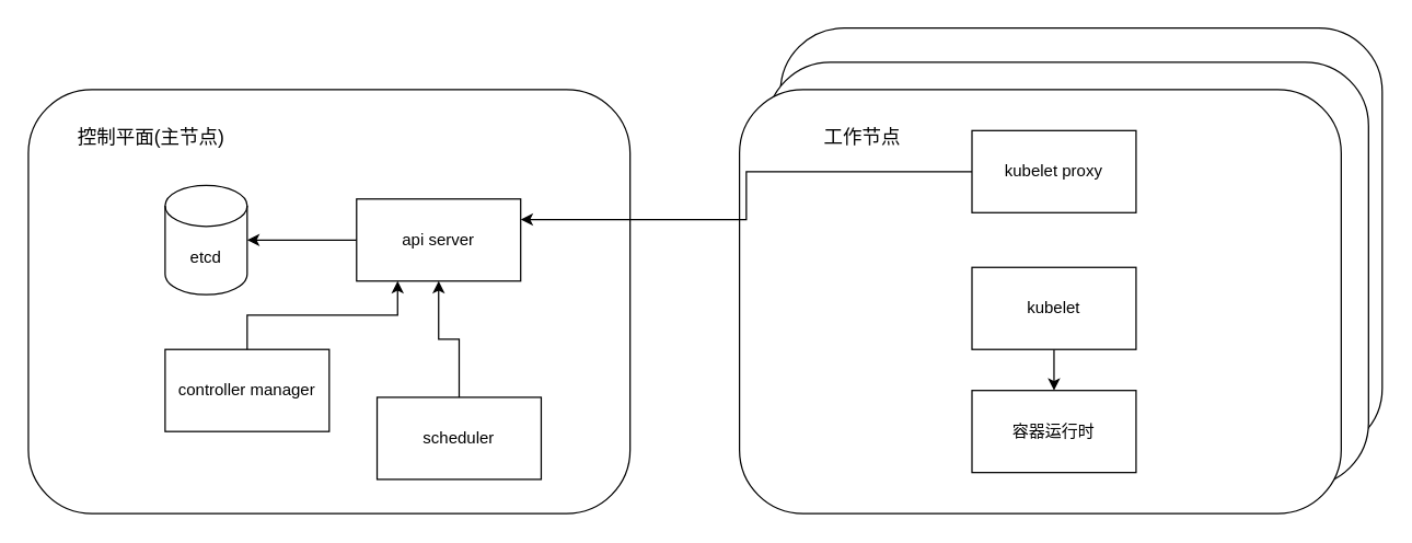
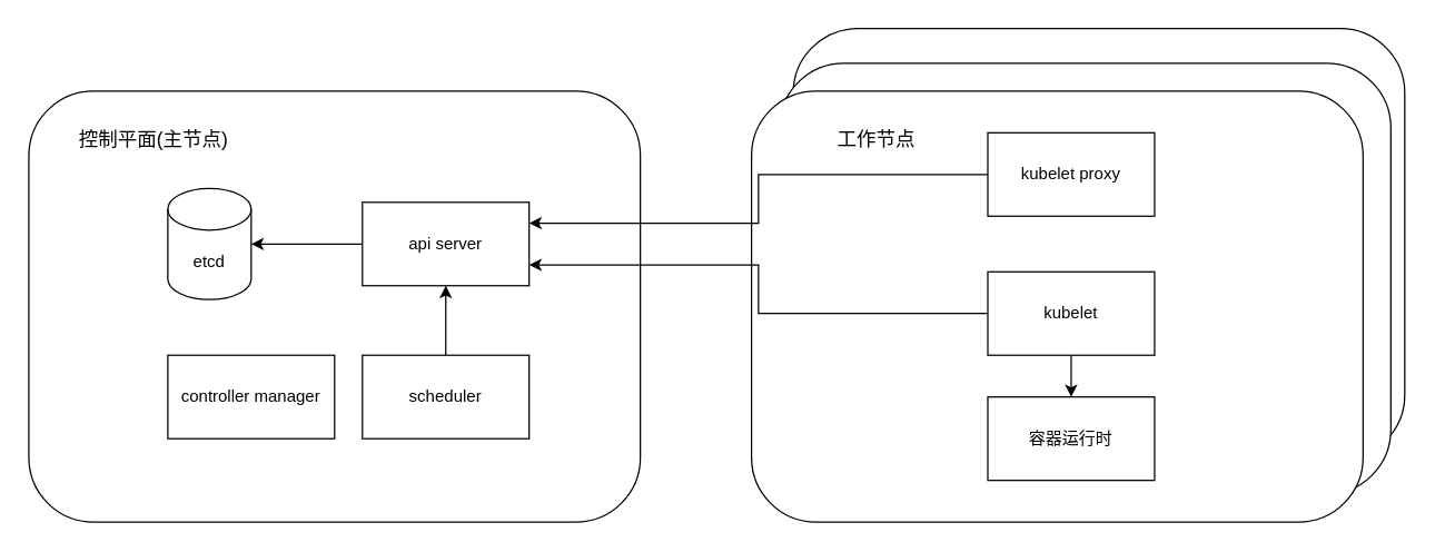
  <mxCell id="0" />
  <mxCell id="1" parent="0" />
  <mxCell id="2" value="" style="rounded=1;whiteSpace=wrap;html=1;" vertex="1" parent="1"><mxGeometry x="570" y="20" width="440" height="310" as="geometry" /></mxCell>
  <mxCell id="3" value="" style="rounded=1;whiteSpace=wrap;html=1;" vertex="1" parent="1"><mxGeometry x="560" y="45" width="440" height="310" as="geometry" /></mxCell>
  <mxCell id="4" value="" style="rounded=1;whiteSpace=wrap;html=1;" vertex="1" parent="1"><mxGeometry x="20" y="65" width="440" height="310" as="geometry" /></mxCell>
  <mxCell id="5" value="etcd" style="shape=cylinder3;whiteSpace=wrap;html=1;boundedLbl=1;backgroundOutline=1;size=15;" vertex="1" parent="1"><mxGeometry x="120" y="135" width="60" height="80" as="geometry" /></mxCell>
  <mxCell id="6" value="api server" style="rounded=0;whiteSpace=wrap;html=1;" vertex="1" parent="1"><mxGeometry x="260" y="145" width="120" height="60" as="geometry" /></mxCell>
  <mxCell id="7" style="edgeStyle=orthogonalEdgeStyle;rounded=0;orthogonalLoop=1;jettySize=auto;html=1;exitX=0;exitY=0.5;exitDx=0;exitDy=0;entryX=1;entryY=0.5;entryDx=0;entryDy=0;entryPerimeter=0;" edge="1" parent="1" source="6" target="5"><mxGeometry relative="1" as="geometry" /></mxCell>
- <mxCell id="8" style="edgeStyle=orthogonalEdgeStyle;rounded=0;orthogonalLoop=1;jettySize=auto;html=1;exitX=0.5;exitY=0;exitDx=0;exitDy=0;entryX=0.25;entryY=1;entryDx=0;entryDy=0;" edge="1" parent="1" source="9" target="6"><mxGeometry relative="1" as="geometry" /></mxCell>
  <mxCell id="9" value="controller manager" style="rounded=0;whiteSpace=wrap;html=1;" vertex="1" parent="1"><mxGeometry x="120" y="255" width="120" height="60" as="geometry" /></mxCell>
  <mxCell id="10" style="edgeStyle=orthogonalEdgeStyle;rounded=0;orthogonalLoop=1;jettySize=auto;html=1;exitX=0.5;exitY=0;exitDx=0;exitDy=0;entryX=0.5;entryY=1;entryDx=0;entryDy=0;" edge="1" parent="1" source="11" target="6"><mxGeometry relative="1" as="geometry" /></mxCell>
- <mxCell id="11" value="scheduler" style="rounded=0;whiteSpace=wrap;html=1;" vertex="1" parent="1"><mxGeometry x="275" y="290" width="120" height="60" as="geometry" /></mxCell>
+ <mxCell id="11" value="scheduler" style="rounded=0;whiteSpace=wrap;html=1;" vertex="1" parent="1"><mxGeometry x="260" y="255" width="120" height="60" as="geometry" /></mxCell>
  <mxCell id="12" value="&lt;font style=&quot;font-size: 14px;&quot;&gt;&lt;span style=&quot;font-weight: normal;&quot;&gt;控制平面(主节点)&lt;/span&gt;&lt;/font&gt;" style="text;html=1;align=center;verticalAlign=middle;whiteSpace=wrap;rounded=0;fontStyle=1" vertex="1" parent="1"><mxGeometry x="50" y="85" width="120" height="30" as="geometry" /></mxCell>
  <mxCell id="13" value="" style="rounded=1;whiteSpace=wrap;html=1;" vertex="1" parent="1"><mxGeometry x="540" y="65" width="440" height="310" as="geometry" /></mxCell>
  <mxCell id="14" value="&lt;span style=&quot;font-size: 14px; font-weight: 400;&quot;&gt;工作节点&lt;/span&gt;" style="text;html=1;align=center;verticalAlign=middle;whiteSpace=wrap;rounded=0;fontStyle=1" vertex="1" parent="1"><mxGeometry x="590" y="85" width="80" height="30" as="geometry" /></mxCell>
  <mxCell id="15" style="edgeStyle=orthogonalEdgeStyle;rounded=0;orthogonalLoop=1;jettySize=auto;html=1;exitX=0;exitY=0.5;exitDx=0;exitDy=0;elbow=vertical;entryX=1;entryY=0.25;entryDx=0;entryDy=0;" edge="1" parent="1" source="16" target="6"><mxGeometry relative="1" as="geometry" /></mxCell>
  <mxCell id="16" value="kubelet proxy" style="rounded=0;whiteSpace=wrap;html=1;" vertex="1" parent="1"><mxGeometry x="710" y="95" width="120" height="60" as="geometry" /></mxCell>
  <mxCell id="17" style="edgeStyle=orthogonalEdgeStyle;rounded=0;orthogonalLoop=1;jettySize=auto;html=1;exitX=0.5;exitY=1;exitDx=0;exitDy=0;entryX=0.5;entryY=0;entryDx=0;entryDy=0;" edge="1" parent="1" source="19" target="20"><mxGeometry relative="1" as="geometry" /></mxCell>
+ <mxCell id="18" style="edgeStyle=orthogonalEdgeStyle;rounded=0;orthogonalLoop=1;jettySize=auto;html=1;exitX=0;exitY=0.5;exitDx=0;exitDy=0;entryX=1;entryY=0.75;entryDx=0;entryDy=0;elbow=vertical;" edge="1" parent="1" source="19" target="6"><mxGeometry relative="1" as="geometry" /></mxCell>
  <mxCell id="19" value="kubelet" style="rounded=0;whiteSpace=wrap;html=1;" vertex="1" parent="1"><mxGeometry x="710" y="195" width="120" height="60" as="geometry" /></mxCell>
  <mxCell id="20" value="容器运行时" style="rounded=0;whiteSpace=wrap;html=1;" vertex="1" parent="1"><mxGeometry x="710" y="285" width="120" height="60" as="geometry" /></mxCell>
